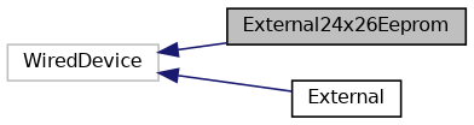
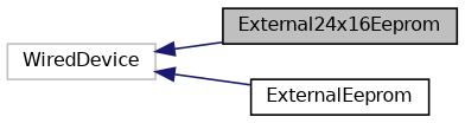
  digraph {
    rankdir=LR
    node [color=black fillcolor=white fontname=Helvetica fontsize=10 shape=record style=filled]
    edge [color=midnightblue dir=back fontname=Helvetica fontsize=10 labelfontname=Helvetica labelfontsize=10 style=solid]
-   n1 [fillcolor=grey75 fontcolor=black height=0.2 label=External24x26Eeprom width=0.4]
-   n2 [height=0.2 label=External width=0.4]
+   n1 [fillcolor=grey75 fontcolor=black height=0.2 label=External24x16Eeprom width=0.4]
+   n2 [height=0.2 label=ExternalEeprom width=0.4]
    n3 [color=grey75 height=0.2 label=WiredDevice width=0.4]
    n3 -> n1
    n3 -> n2
  }
